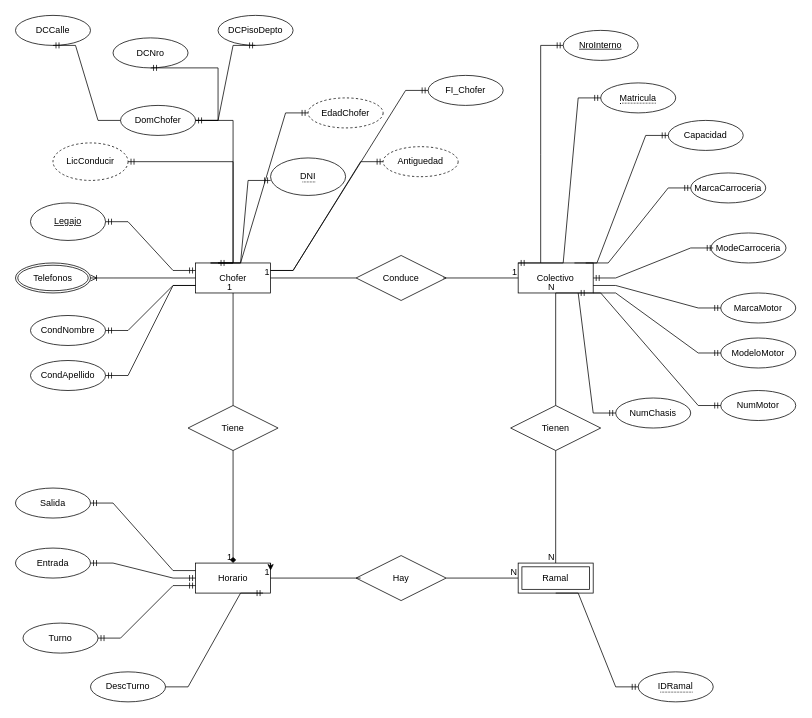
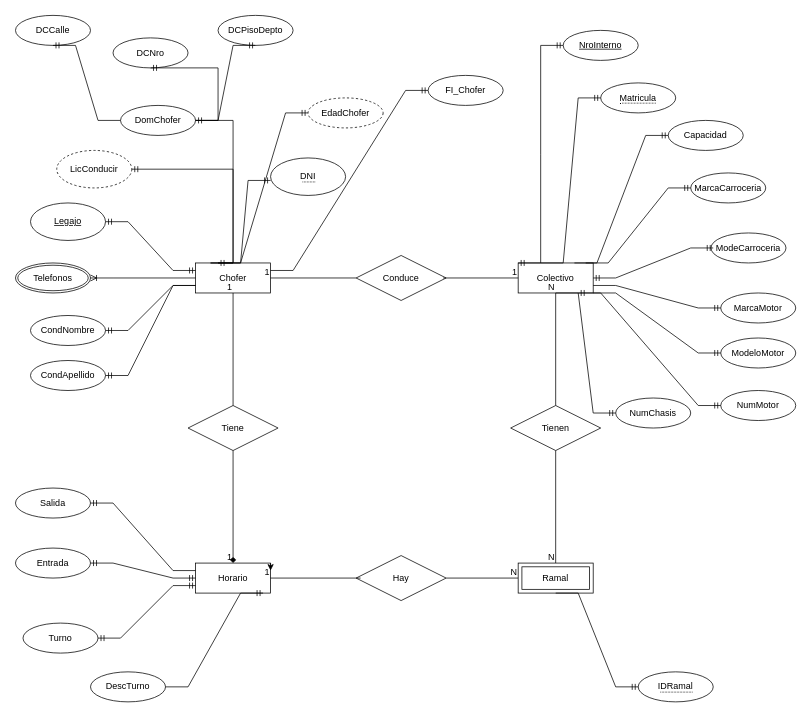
  <mxCell id="0" />
  <mxCell id="1" parent="0" />
  <mxCell id="2" value="Horario" style="whiteSpace=wrap;html=1;align=center;" vertex="1" parent="1"><mxGeometry x="260" y="750" width="100" height="40" as="geometry" /></mxCell>
  <mxCell id="3" value="Colectivo" style="whiteSpace=wrap;html=1;align=center;" vertex="1" parent="1"><mxGeometry x="690" y="350" width="100" height="40" as="geometry" /></mxCell>
  <mxCell id="4" value="Chofer" style="whiteSpace=wrap;html=1;align=center;" vertex="1" parent="1"><mxGeometry x="260" y="350" width="100" height="40" as="geometry" /></mxCell>
  <mxCell id="5" style="edgeStyle=orthogonalEdgeStyle;rounded=0;orthogonalLoop=1;jettySize=auto;html=1;exitX=1;exitY=0;exitDx=0;exitDy=0;entryX=1;entryY=0.25;entryDx=0;entryDy=0;" edge="1" parent="1" source="2" target="2"><mxGeometry relative="1" as="geometry" /></mxCell>
  <mxCell id="6" value="Conduce" style="shape=rhombus;perimeter=rhombusPerimeter;whiteSpace=wrap;html=1;align=center;" vertex="1" parent="1"><mxGeometry x="474" y="340" width="120" height="60" as="geometry" /></mxCell>
  <mxCell id="7" value="Tiene" style="shape=rhombus;perimeter=rhombusPerimeter;whiteSpace=wrap;html=1;align=center;" vertex="1" parent="1"><mxGeometry x="250" y="540" width="120" height="60" as="geometry" /></mxCell>
  <mxCell id="8" value="" style="endArrow=diamond;html=1;rounded=0;exitX=0.5;exitY=1;exitDx=0;exitDy=0;entryX=0.5;entryY=0;entryDx=0;entryDy=0;" edge="1" parent="1" source="7" target="2"><mxGeometry relative="1" as="geometry"><mxPoint x="450" y="610" as="sourcePoint" /><mxPoint x="610" y="610" as="targetPoint" /></mxGeometry></mxCell>
  <mxCell id="9" value="1" style="resizable=0;html=1;whiteSpace=wrap;align=right;verticalAlign=bottom;" connectable="0" vertex="1" parent="8"><mxGeometry x="1" relative="1" as="geometry" /></mxCell>
  <mxCell id="10" value="" style="endArrow=none;html=1;rounded=0;exitX=0.5;exitY=0;exitDx=0;exitDy=0;entryX=0.5;entryY=1;entryDx=0;entryDy=0;" edge="1" parent="1" source="7" target="4"><mxGeometry relative="1" as="geometry"><mxPoint x="450" y="610" as="sourcePoint" /><mxPoint x="610" y="610" as="targetPoint" /></mxGeometry></mxCell>
  <mxCell id="11" value="1" style="resizable=0;html=1;whiteSpace=wrap;align=right;verticalAlign=bottom;" connectable="0" vertex="1" parent="10"><mxGeometry x="1" relative="1" as="geometry" /></mxCell>
  <mxCell id="12" value="" style="endArrow=none;html=1;rounded=0;entryX=0;entryY=0.5;entryDx=0;entryDy=0;" edge="1" parent="1" target="3"><mxGeometry relative="1" as="geometry"><mxPoint x="590" y="370" as="sourcePoint" /><mxPoint x="610" y="540" as="targetPoint" /></mxGeometry></mxCell>
  <mxCell id="13" value="1" style="resizable=0;html=1;whiteSpace=wrap;align=right;verticalAlign=bottom;" connectable="0" vertex="1" parent="12"><mxGeometry x="1" relative="1" as="geometry" /></mxCell>
  <mxCell id="14" value="Hay" style="shape=rhombus;perimeter=rhombusPerimeter;whiteSpace=wrap;html=1;align=center;" vertex="1" parent="1"><mxGeometry x="474" y="740" width="120" height="60" as="geometry" /></mxCell>
  <mxCell id="15" value="" style="endArrow=none;html=1;rounded=0;entryX=1;entryY=0.5;entryDx=0;entryDy=0;" edge="1" parent="1" target="2"><mxGeometry relative="1" as="geometry"><mxPoint x="480" y="770" as="sourcePoint" /><mxPoint x="520" y="840" as="targetPoint" /></mxGeometry></mxCell>
  <mxCell id="16" value="1" style="resizable=0;html=1;whiteSpace=wrap;align=right;verticalAlign=bottom;" connectable="0" vertex="1" parent="15"><mxGeometry x="1" relative="1" as="geometry" /></mxCell>
  <mxCell id="17" value="" style="endArrow=none;html=1;rounded=0;entryX=0;entryY=0.5;entryDx=0;entryDy=0;" edge="1" parent="1" source="14" target="78"><mxGeometry relative="1" as="geometry"><mxPoint x="594" y="770" as="sourcePoint" /><mxPoint x="690" y="770" as="targetPoint" /></mxGeometry></mxCell>
  <mxCell id="18" value="N" style="resizable=0;html=1;whiteSpace=wrap;align=right;verticalAlign=bottom;" connectable="0" vertex="1" parent="17"><mxGeometry x="1" relative="1" as="geometry" /></mxCell>
  <mxCell id="19" value="Tienen" style="shape=rhombus;perimeter=rhombusPerimeter;whiteSpace=wrap;html=1;align=center;" vertex="1" parent="1"><mxGeometry x="680" y="540" width="120" height="60" as="geometry" /></mxCell>
  <mxCell id="20" value="" style="endArrow=none;html=1;rounded=0;entryX=0.5;entryY=0;entryDx=0;entryDy=0;exitX=0.5;exitY=1;exitDx=0;exitDy=0;" edge="1" parent="1" source="19" target="78"><mxGeometry relative="1" as="geometry"><mxPoint x="450" y="580" as="sourcePoint" /><mxPoint x="740" y="750" as="targetPoint" /></mxGeometry></mxCell>
  <mxCell id="21" value="N" style="resizable=0;html=1;whiteSpace=wrap;align=right;verticalAlign=bottom;" connectable="0" vertex="1" parent="20"><mxGeometry x="1" relative="1" as="geometry" /></mxCell>
  <mxCell id="22" value="" style="endArrow=none;html=1;rounded=0;entryX=0.5;entryY=1;entryDx=0;entryDy=0;exitX=0.5;exitY=0;exitDx=0;exitDy=0;" edge="1" parent="1" source="19" target="3"><mxGeometry relative="1" as="geometry"><mxPoint x="740" y="530" as="sourcePoint" /><mxPoint x="750" y="460" as="targetPoint" /></mxGeometry></mxCell>
  <mxCell id="23" value="N" style="resizable=0;html=1;whiteSpace=wrap;align=right;verticalAlign=bottom;" connectable="0" vertex="1" parent="22"><mxGeometry x="1" relative="1" as="geometry" /></mxCell>
  <mxCell id="24" value="&lt;span style=&quot;border-bottom: 1px dotted&quot;&gt;DNI&lt;/span&gt;" style="ellipse;whiteSpace=wrap;html=1;align=center;" vertex="1" parent="1"><mxGeometry x="360" y="210" width="100" height="50" as="geometry" /></mxCell>
- <mxCell id="25" value="LicConducir" style="ellipse;whiteSpace=wrap;html=1;align=center;dashed=1;" vertex="1" parent="1"><mxGeometry x="70" y="190" width="100" height="50" as="geometry" /></mxCell>
+ <mxCell id="25" value="LicConducir" style="ellipse;whiteSpace=wrap;html=1;align=center;dashed=1;" vertex="1" parent="1"><mxGeometry x="75" y="200" width="100" height="50" as="geometry" /></mxCell>
  <mxCell id="26" value="" style="edgeStyle=entityRelationEdgeStyle;fontSize=12;html=1;endArrow=ERmandOne;rounded=0;entryX=1;entryY=0.5;entryDx=0;entryDy=0;" edge="1" parent="1" target="25"><mxGeometry width="100" height="100" relative="1" as="geometry"><mxPoint x="280" y="350" as="sourcePoint" /><mxPoint x="340" y="250" as="targetPoint" /></mxGeometry></mxCell>
  <mxCell id="27" value="Legajo" style="ellipse;whiteSpace=wrap;html=1;align=center;fontStyle=4;" vertex="1" parent="1"><mxGeometry x="40" y="270" width="100" height="50" as="geometry" /></mxCell>
  <mxCell id="28" value="Telefonos" style="ellipse;shape=doubleEllipse;margin=3;whiteSpace=wrap;html=1;align=center;" vertex="1" parent="1"><mxGeometry x="20" y="350" width="100" height="40" as="geometry" /></mxCell>
  <mxCell id="29" value="" style="edgeStyle=entityRelationEdgeStyle;fontSize=12;html=1;endArrow=ERoneToMany;rounded=0;exitX=0;exitY=0.5;exitDx=0;exitDy=0;" edge="1" parent="1" source="4" target="28"><mxGeometry width="100" height="100" relative="1" as="geometry"><mxPoint x="210" y="430" as="sourcePoint" /><mxPoint x="160" y="390" as="targetPoint" /></mxGeometry></mxCell>
  <mxCell id="30" value="CondNombre" style="ellipse;whiteSpace=wrap;html=1;align=center;" vertex="1" parent="1"><mxGeometry x="40" y="420" width="100" height="40" as="geometry" /></mxCell>
  <mxCell id="31" value="CondApellido" style="ellipse;whiteSpace=wrap;html=1;align=center;" vertex="1" parent="1"><mxGeometry x="40" y="480" width="100" height="40" as="geometry" /></mxCell>
  <mxCell id="32" value="DomChofer" style="ellipse;whiteSpace=wrap;html=1;align=center;" vertex="1" parent="1"><mxGeometry x="160" y="140" width="100" height="40" as="geometry" /></mxCell>
  <mxCell id="33" value="" style="edgeStyle=entityRelationEdgeStyle;fontSize=12;html=1;endArrow=ERmandOne;rounded=0;entryX=1;entryY=0.5;entryDx=0;entryDy=0;exitX=0;exitY=0.75;exitDx=0;exitDy=0;" edge="1" parent="1" source="4" target="30"><mxGeometry width="100" height="100" relative="1" as="geometry"><mxPoint x="180" y="550" as="sourcePoint" /><mxPoint x="280" y="450" as="targetPoint" /></mxGeometry></mxCell>
  <mxCell id="34" value="" style="edgeStyle=entityRelationEdgeStyle;fontSize=12;html=1;endArrow=ERmandOne;rounded=0;entryX=1;entryY=0.5;entryDx=0;entryDy=0;exitX=0;exitY=0.75;exitDx=0;exitDy=0;" edge="1" parent="1" source="4" target="31"><mxGeometry width="100" height="100" relative="1" as="geometry"><mxPoint x="270" y="390" as="sourcePoint" /><mxPoint x="150" y="450" as="targetPoint" /></mxGeometry></mxCell>
  <mxCell id="35" value="" style="edgeStyle=entityRelationEdgeStyle;fontSize=12;html=1;endArrow=ERmandOne;rounded=0;entryX=1;entryY=0.5;entryDx=0;entryDy=0;" edge="1" parent="1" target="32"><mxGeometry width="100" height="100" relative="1" as="geometry"><mxPoint x="280" y="350" as="sourcePoint" /><mxPoint x="160" y="460" as="targetPoint" /></mxGeometry></mxCell>
  <mxCell id="36" value="DCCalle" style="ellipse;whiteSpace=wrap;html=1;align=center;" vertex="1" parent="1"><mxGeometry x="20" y="20" width="100" height="40" as="geometry" /></mxCell>
  <mxCell id="37" value="DCNro" style="ellipse;whiteSpace=wrap;html=1;align=center;" vertex="1" parent="1"><mxGeometry x="150" y="50" width="100" height="40" as="geometry" /></mxCell>
  <mxCell id="38" value="DCPisoDepto" style="ellipse;whiteSpace=wrap;html=1;align=center;" vertex="1" parent="1"><mxGeometry x="290" y="20" width="100" height="40" as="geometry" /></mxCell>
  <mxCell id="39" value="" style="edgeStyle=entityRelationEdgeStyle;fontSize=12;html=1;endArrow=ERmandOne;rounded=0;entryX=0.5;entryY=1;entryDx=0;entryDy=0;" edge="1" parent="1" source="32" target="37"><mxGeometry width="100" height="100" relative="1" as="geometry"><mxPoint x="130" y="160" as="sourcePoint" /><mxPoint x="250" y="10" as="targetPoint" /></mxGeometry></mxCell>
  <mxCell id="40" value="" style="edgeStyle=entityRelationEdgeStyle;fontSize=12;html=1;endArrow=ERmandOne;rounded=0;entryX=0.5;entryY=1;entryDx=0;entryDy=0;" edge="1" parent="1" source="32" target="38"><mxGeometry width="100" height="100" relative="1" as="geometry"><mxPoint x="320" y="180" as="sourcePoint" /><mxPoint x="420" y="80" as="targetPoint" /></mxGeometry></mxCell>
  <mxCell id="41" value="" style="edgeStyle=entityRelationEdgeStyle;fontSize=12;html=1;endArrow=ERmandOne;rounded=0;entryX=0.5;entryY=1;entryDx=0;entryDy=0;exitX=0;exitY=0.5;exitDx=0;exitDy=0;" edge="1" parent="1" source="32" target="36"><mxGeometry width="100" height="100" relative="1" as="geometry"><mxPoint x="30" y="220" as="sourcePoint" /><mxPoint x="130" y="120" as="targetPoint" /></mxGeometry></mxCell>
  <mxCell id="42" value="EdadChofer" style="ellipse;whiteSpace=wrap;html=1;align=center;dashed=1;" vertex="1" parent="1"><mxGeometry x="410" y="130" width="100" height="40" as="geometry" /></mxCell>
  <mxCell id="43" value="" style="edgeStyle=entityRelationEdgeStyle;fontSize=12;html=1;endArrow=ERmandOne;rounded=0;entryX=0;entryY=0.5;entryDx=0;entryDy=0;" edge="1" parent="1" target="42"><mxGeometry width="100" height="100" relative="1" as="geometry"><mxPoint x="290" y="350" as="sourcePoint" /><mxPoint x="410" y="160" as="targetPoint" /></mxGeometry></mxCell>
- <mxCell id="44" value="Antiguedad" style="ellipse;whiteSpace=wrap;html=1;align=center;dashed=1;" vertex="1" parent="1"><mxGeometry x="510" y="195" width="100" height="40" as="geometry" /></mxCell>
- <mxCell id="45" value="" style="edgeStyle=entityRelationEdgeStyle;fontSize=12;html=1;endArrow=ERmandOne;rounded=0;exitX=1;exitY=0.25;exitDx=0;exitDy=0;entryX=0;entryY=0.5;entryDx=0;entryDy=0;" edge="1" parent="1" source="4" target="44"><mxGeometry width="100" height="100" relative="1" as="geometry"><mxPoint x="410" y="320" as="sourcePoint" /><mxPoint x="510" y="220" as="targetPoint" /></mxGeometry></mxCell>
  <mxCell id="46" value="" style="edgeStyle=entityRelationEdgeStyle;fontSize=12;html=1;endArrow=ERmandOne;rounded=0;" edge="1" parent="1"><mxGeometry width="100" height="100" relative="1" as="geometry"><mxPoint x="360" y="360" as="sourcePoint" /><mxPoint x="570" y="120" as="targetPoint" /></mxGeometry></mxCell>
  <mxCell id="47" value="FI_Chofer" style="ellipse;whiteSpace=wrap;html=1;align=center;" vertex="1" parent="1"><mxGeometry x="570" y="100" width="100" height="40" as="geometry" /></mxCell>
  <mxCell id="48" value="NroInterno" style="ellipse;whiteSpace=wrap;html=1;align=center;fontStyle=4;" vertex="1" parent="1"><mxGeometry x="750" y="40" width="100" height="40" as="geometry" /></mxCell>
  <mxCell id="49" value="&lt;span style=&quot;border-bottom: 1px dotted&quot;&gt;Matricula&lt;/span&gt;" style="ellipse;whiteSpace=wrap;html=1;align=center;" vertex="1" parent="1"><mxGeometry x="800" y="110" width="100" height="40" as="geometry" /></mxCell>
  <mxCell id="50" value="" style="edgeStyle=entityRelationEdgeStyle;fontSize=12;html=1;endArrow=ERmandOne;rounded=0;" edge="1" parent="1"><mxGeometry width="100" height="100" relative="1" as="geometry"><mxPoint x="720" y="350" as="sourcePoint" /><mxPoint x="800" y="130" as="targetPoint" /></mxGeometry></mxCell>
  <mxCell id="51" value="" style="edgeStyle=entityRelationEdgeStyle;fontSize=12;html=1;endArrow=ERmandOne;startArrow=ERmandOne;rounded=0;" edge="1" parent="1"><mxGeometry width="100" height="100" relative="1" as="geometry"><mxPoint x="290" y="350" as="sourcePoint" /><mxPoint x="360" y="240" as="targetPoint" /></mxGeometry></mxCell>
  <mxCell id="52" value="" style="edgeStyle=entityRelationEdgeStyle;fontSize=12;html=1;endArrow=ERmandOne;startArrow=ERmandOne;rounded=0;entryX=1;entryY=0.5;entryDx=0;entryDy=0;exitX=0;exitY=0.25;exitDx=0;exitDy=0;" edge="1" parent="1" source="4" target="27"><mxGeometry width="100" height="100" relative="1" as="geometry"><mxPoint x="160" y="390" as="sourcePoint" /><mxPoint x="260" y="290" as="targetPoint" /></mxGeometry></mxCell>
  <mxCell id="53" value="" style="endArrow=none;html=1;rounded=0;entryX=1;entryY=0.5;entryDx=0;entryDy=0;exitX=0;exitY=0.5;exitDx=0;exitDy=0;" edge="1" parent="1" source="6" target="4"><mxGeometry relative="1" as="geometry"><mxPoint x="470" y="370" as="sourcePoint" /><mxPoint x="530" y="410" as="targetPoint" /></mxGeometry></mxCell>
  <mxCell id="54" value="1" style="resizable=0;html=1;whiteSpace=wrap;align=right;verticalAlign=bottom;" connectable="0" vertex="1" parent="53"><mxGeometry x="1" relative="1" as="geometry" /></mxCell>
  <mxCell id="55" value="" style="edgeStyle=entityRelationEdgeStyle;fontSize=12;html=1;endArrow=ERmandOne;startArrow=ERmandOne;rounded=0;exitX=0;exitY=0;exitDx=0;exitDy=0;" edge="1" parent="1" source="3"><mxGeometry width="100" height="100" relative="1" as="geometry"><mxPoint x="650" y="160" as="sourcePoint" /><mxPoint x="750" y="60" as="targetPoint" /></mxGeometry></mxCell>
  <mxCell id="56" value="Capacidad" style="ellipse;whiteSpace=wrap;html=1;align=center;" vertex="1" parent="1"><mxGeometry x="890" y="160" width="100" height="40" as="geometry" /></mxCell>
  <mxCell id="57" value="MarcaCarroceria" style="ellipse;whiteSpace=wrap;html=1;align=center;" vertex="1" parent="1"><mxGeometry x="920" y="230" width="100" height="40" as="geometry" /></mxCell>
  <mxCell id="58" value="ModeCarroceria" style="ellipse;whiteSpace=wrap;html=1;align=center;" vertex="1" parent="1"><mxGeometry x="947" width="100" height="40" as="geometry" y="310" /></mxCell>
  <mxCell id="59" value="MarcaMotor" style="ellipse;whiteSpace=wrap;html=1;align=center;" vertex="1" parent="1"><mxGeometry x="960" y="390" width="100" height="40" as="geometry" /></mxCell>
  <mxCell id="60" value="ModeloMotor" style="ellipse;whiteSpace=wrap;html=1;align=center;" vertex="1" parent="1"><mxGeometry x="960" y="450" width="100" height="40" as="geometry" /></mxCell>
  <mxCell id="61" value="NumMotor" style="ellipse;whiteSpace=wrap;html=1;align=center;" vertex="1" parent="1"><mxGeometry x="960" y="520" width="100" height="40" as="geometry" /></mxCell>
  <mxCell id="62" value="NumChasis" style="ellipse;whiteSpace=wrap;html=1;align=center;" vertex="1" parent="1"><mxGeometry x="820" y="530" width="100" height="40" as="geometry" /></mxCell>
  <mxCell id="63" value="" style="edgeStyle=entityRelationEdgeStyle;fontSize=12;html=1;endArrow=ERmandOne;rounded=0;exitX=0.75;exitY=0;exitDx=0;exitDy=0;" edge="1" parent="1" source="3"><mxGeometry width="100" height="100" relative="1" as="geometry"><mxPoint x="790" y="280" as="sourcePoint" /><mxPoint x="890" y="180" as="targetPoint" /></mxGeometry></mxCell>
  <mxCell id="64" value="" style="edgeStyle=entityRelationEdgeStyle;fontSize=12;html=1;endArrow=ERmandOne;rounded=0;" edge="1" parent="1"><mxGeometry width="100" height="100" relative="1" as="geometry"><mxPoint x="780" y="350" as="sourcePoint" /><mxPoint x="920" y="250" as="targetPoint" /></mxGeometry></mxCell>
  <mxCell id="65" value="" style="edgeStyle=entityRelationEdgeStyle;fontSize=12;html=1;endArrow=ERmandOne;startArrow=ERmandOne;rounded=0;exitX=1;exitY=0.5;exitDx=0;exitDy=0;" edge="1" parent="1" source="3"><mxGeometry width="100" height="100" relative="1" as="geometry"><mxPoint x="850" y="430" as="sourcePoint" /><mxPoint x="950" y="330" as="targetPoint" /></mxGeometry></mxCell>
  <mxCell id="66" value="" style="edgeStyle=entityRelationEdgeStyle;fontSize=12;html=1;endArrow=ERmandOne;rounded=0;exitX=1;exitY=0.75;exitDx=0;exitDy=0;" edge="1" parent="1" source="3"><mxGeometry width="100" height="100" relative="1" as="geometry"><mxPoint x="860" y="510" as="sourcePoint" /><mxPoint x="960" y="410" as="targetPoint" /></mxGeometry></mxCell>
  <mxCell id="67" value="" style="edgeStyle=entityRelationEdgeStyle;fontSize=12;html=1;endArrow=ERmandOne;rounded=0;exitX=1;exitY=1;exitDx=0;exitDy=0;" edge="1" parent="1" source="3"><mxGeometry width="100" height="100" relative="1" as="geometry"><mxPoint x="860" y="570" as="sourcePoint" /><mxPoint x="960" y="470" as="targetPoint" /></mxGeometry></mxCell>
  <mxCell id="68" value="" style="edgeStyle=entityRelationEdgeStyle;fontSize=12;html=1;endArrow=ERmandOne;startArrow=ERmandOne;rounded=0;" edge="1" parent="1"><mxGeometry width="100" height="100" relative="1" as="geometry"><mxPoint x="770" y="390" as="sourcePoint" /><mxPoint x="960" y="540" as="targetPoint" /></mxGeometry></mxCell>
  <mxCell id="69" value="" style="edgeStyle=entityRelationEdgeStyle;fontSize=12;html=1;endArrow=ERmandOne;rounded=0;entryX=0;entryY=0.5;entryDx=0;entryDy=0;exitX=0.5;exitY=1;exitDx=0;exitDy=0;" edge="1" parent="1" source="3" target="62"><mxGeometry width="100" height="100" relative="1" as="geometry"><mxPoint x="480" y="390" as="sourcePoint" /><mxPoint x="580" y="290" as="targetPoint" /></mxGeometry></mxCell>
  <mxCell id="70" value="Salida" style="ellipse;whiteSpace=wrap;html=1;align=center;" vertex="1" parent="1"><mxGeometry x="20" y="650" width="100" height="40" as="geometry" /></mxCell>
  <mxCell id="71" value="Entrada" style="ellipse;whiteSpace=wrap;html=1;align=center;" vertex="1" parent="1"><mxGeometry x="20" y="730" width="100" height="40" as="geometry" /></mxCell>
  <mxCell id="72" value="Turno" style="ellipse;whiteSpace=wrap;html=1;align=center;" vertex="1" parent="1"><mxGeometry x="30" y="830" width="100" height="40" as="geometry" /></mxCell>
  <mxCell id="73" value="" style="edgeStyle=entityRelationEdgeStyle;fontSize=12;html=1;endArrow=ERmandOne;startArrow=ERmandOne;rounded=0;exitX=1;exitY=0.5;exitDx=0;exitDy=0;" edge="1" parent="1" source="71"><mxGeometry width="100" height="100" relative="1" as="geometry"><mxPoint x="160" y="870" as="sourcePoint" /><mxPoint x="260" y="770" as="targetPoint" /></mxGeometry></mxCell>
  <mxCell id="74" value="" style="edgeStyle=entityRelationEdgeStyle;fontSize=12;html=1;endArrow=ERmandOne;rounded=0;entryX=1;entryY=0.5;entryDx=0;entryDy=0;exitX=0;exitY=0.25;exitDx=0;exitDy=0;" edge="1" parent="1" source="2" target="70"><mxGeometry width="100" height="100" relative="1" as="geometry"><mxPoint x="160" y="870" as="sourcePoint" /><mxPoint x="260" y="770" as="targetPoint" /></mxGeometry></mxCell>
  <mxCell id="75" value="" style="edgeStyle=entityRelationEdgeStyle;fontSize=12;html=1;endArrow=ERmandOne;startArrow=ERmandOne;rounded=0;exitX=1;exitY=0.5;exitDx=0;exitDy=0;" edge="1" parent="1" source="72"><mxGeometry width="100" height="100" relative="1" as="geometry"><mxPoint x="160" y="880" as="sourcePoint" /><mxPoint x="260" y="780" as="targetPoint" /></mxGeometry></mxCell>
  <mxCell id="76" value="DescTurno" style="ellipse;whiteSpace=wrap;html=1;align=center;" vertex="1" parent="1"><mxGeometry y="895" width="100" height="40" as="geometry" x="120" /></mxCell>
  <mxCell id="77" value="" style="edgeStyle=entityRelationEdgeStyle;fontSize=12;html=1;endArrow=ERmandOne;rounded=0;exitX=1;exitY=0.5;exitDx=0;exitDy=0;" edge="1" parent="1" source="76"><mxGeometry width="100" height="100" relative="1" as="geometry"><mxPoint x="280" y="900" as="sourcePoint" /><mxPoint x="350" y="790" as="targetPoint" /></mxGeometry></mxCell>
  <mxCell id="78" value="Ramal" style="shape=ext;margin=3;double=1;whiteSpace=wrap;html=1;align=center;" vertex="1" parent="1"><mxGeometry x="690" y="750" width="100" height="40" as="geometry" /></mxCell>
  <mxCell id="79" value="&lt;span style=&quot;border-bottom: 1px dotted&quot;&gt;IDRamal&lt;/span&gt;" style="ellipse;whiteSpace=wrap;html=1;align=center;" vertex="1" parent="1"><mxGeometry x="850" y="895" width="100" height="40" as="geometry" /></mxCell>
  <mxCell id="80" value="" style="edgeStyle=entityRelationEdgeStyle;fontSize=12;html=1;endArrow=ERmandOne;rounded=0;exitX=0.5;exitY=1;exitDx=0;exitDy=0;entryX=0;entryY=0.5;entryDx=0;entryDy=0;" edge="1" parent="1" source="78" target="79"><mxGeometry width="100" height="100" relative="1" as="geometry"><mxPoint x="680" y="1020" as="sourcePoint" /><mxPoint x="780" y="920" as="targetPoint" /></mxGeometry></mxCell>
